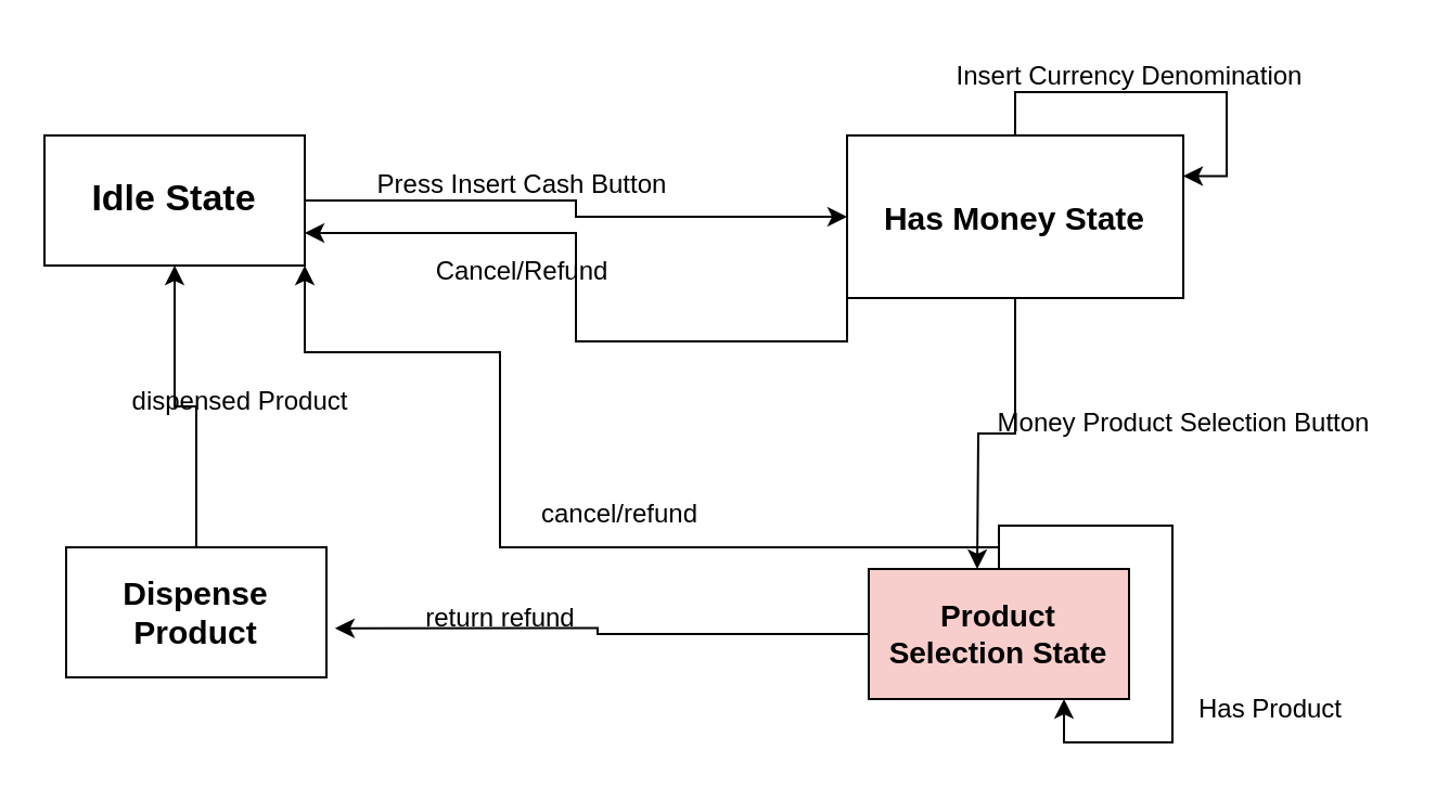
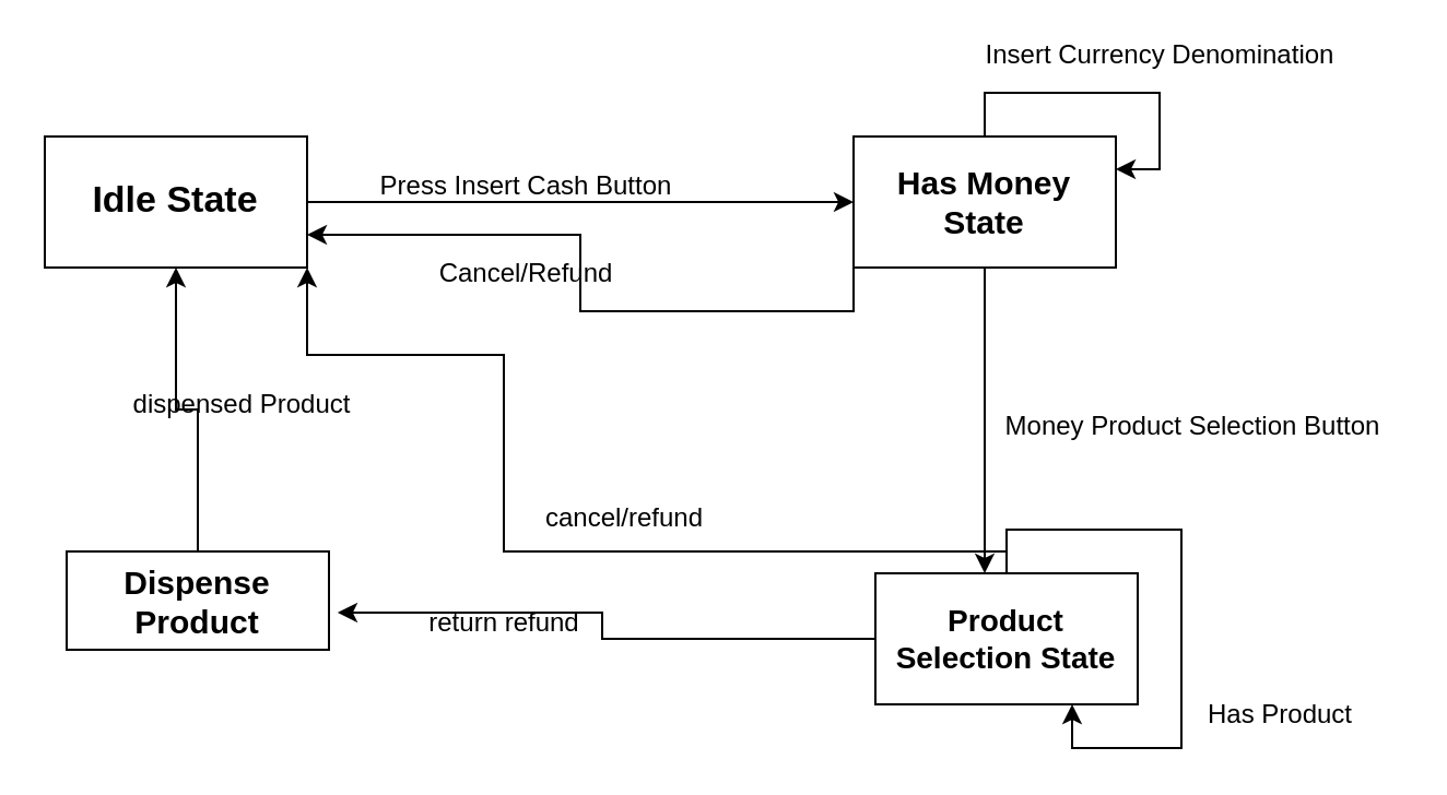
  <mxCell id="0" />
  <mxCell id="1" parent="0" />
  <mxCell id="2" style="edgeStyle=orthogonalEdgeStyle;rounded=0;orthogonalLoop=1;jettySize=auto;html=1;" edge="1" parent="1" source="3" target="5"><mxGeometry relative="1" as="geometry" /></mxCell>
  <mxCell id="3" value="&lt;b&gt;&lt;font style=&quot;font-size: 17px;&quot;&gt;Idle State&lt;/font&gt;&lt;/b&gt;" style="whiteSpace=wrap;html=1;" vertex="1" parent="1"><mxGeometry x="20" y="62" width="120" height="60" as="geometry" /></mxCell>
  <mxCell id="4" style="edgeStyle=orthogonalEdgeStyle;rounded=0;orthogonalLoop=1;jettySize=auto;html=1;exitX=0;exitY=1;exitDx=0;exitDy=0;entryX=1;entryY=0.75;entryDx=0;entryDy=0;" edge="1" parent="1" source="5" target="3"><mxGeometry relative="1" as="geometry" /></mxCell>
- <mxCell id="5" value="&lt;b&gt;&lt;font style=&quot;font-size: 15px;&quot;&gt;Has Money State&lt;/font&gt;&lt;/b&gt;" style="whiteSpace=wrap;html=1;" vertex="1" parent="1"><mxGeometry x="390" y="62" width="155" height="75" as="geometry" /></mxCell>
+ <mxCell id="5" value="&lt;b&gt;&lt;font style=&quot;font-size: 15px;&quot;&gt;Has Money State&lt;/font&gt;&lt;/b&gt;" style="whiteSpace=wrap;html=1;" vertex="1" parent="1"><mxGeometry x="390" y="62" width="120" height="60" as="geometry" /></mxCell>
  <mxCell id="6" value="Press Insert Cash Button" style="text;html=1;align=center;verticalAlign=middle;resizable=0;points=[];autosize=1;strokeColor=none;fillColor=none;" vertex="1" parent="1"><mxGeometry x="160" y="70" width="160" height="30" as="geometry" /></mxCell>
  <mxCell id="7" style="edgeStyle=orthogonalEdgeStyle;rounded=0;orthogonalLoop=1;jettySize=auto;html=1;entryX=1;entryY=1;entryDx=0;entryDy=0;" edge="1" parent="1" source="8" target="3"><mxGeometry relative="1" as="geometry"><Array as="points"><mxPoint x="460" y="252" /><mxPoint x="230" y="252" /><mxPoint x="230" y="162" /><mxPoint x="140" y="162" /></Array></mxGeometry></mxCell>
- <mxCell id="8" value="&lt;b&gt;&lt;font style=&quot;font-size: 14px;&quot;&gt;Product Selection State&lt;/font&gt;&lt;/b&gt;" style="whiteSpace=wrap;html=1;fillColor=#f8cecc;" vertex="1" parent="1"><mxGeometry x="400" y="262" width="120" height="60" as="geometry" /></mxCell>
+ <mxCell id="8" value="&lt;b&gt;&lt;font style=&quot;font-size: 14px;&quot;&gt;Product Selection State&lt;/font&gt;&lt;/b&gt;" style="whiteSpace=wrap;html=1;" vertex="1" parent="1"><mxGeometry x="400" y="262" width="120" height="60" as="geometry" /></mxCell>
  <mxCell id="9" style="edgeStyle=orthogonalEdgeStyle;rounded=0;orthogonalLoop=1;jettySize=auto;html=1;exitX=0.5;exitY=1;exitDx=0;exitDy=0;" edge="1" parent="1" source="5"><mxGeometry relative="1" as="geometry"><mxPoint x="450" y="262" as="targetPoint" /></mxGeometry></mxCell>
  <mxCell id="10" value="Money Product Selection Button&lt;div&gt;&lt;br&gt;&lt;/div&gt;" style="text;html=1;align=center;verticalAlign=middle;resizable=0;points=[];autosize=1;strokeColor=none;fillColor=none;" vertex="1" parent="1"><mxGeometry x="450" y="182" width="190" height="40" as="geometry" /></mxCell>
  <mxCell id="11" value="Cancel/Refund" style="text;html=1;align=center;verticalAlign=middle;resizable=0;points=[];autosize=1;strokeColor=none;fillColor=none;" vertex="1" parent="1"><mxGeometry x="190" y="110" width="100" height="30" as="geometry" /></mxCell>
  <mxCell id="12" style="edgeStyle=orthogonalEdgeStyle;rounded=0;orthogonalLoop=1;jettySize=auto;html=1;entryX=1;entryY=0.25;entryDx=0;entryDy=0;" edge="1" parent="1" source="5" target="5"><mxGeometry relative="1" as="geometry" /></mxCell>
- <mxCell id="13" value="Insert Currency Denomination" style="text;html=1;align=center;verticalAlign=middle;resizable=0;points=[];autosize=1;strokeColor=none;fillColor=none;" vertex="1" parent="1"><mxGeometry x="430" y="20" width="180" height="30" as="geometry" /></mxCell>
+ <mxCell id="13" value="Insert Currency Denomination" style="text;html=1;align=center;verticalAlign=middle;resizable=0;points=[];autosize=1;strokeColor=none;fillColor=none;" vertex="1" parent="1"><mxGeometry x="440" y="10" width="180" height="30" as="geometry" /></mxCell>
  <mxCell id="14" style="edgeStyle=orthogonalEdgeStyle;rounded=0;orthogonalLoop=1;jettySize=auto;html=1;entryX=0.5;entryY=1;entryDx=0;entryDy=0;" edge="1" parent="1" source="15" target="3"><mxGeometry relative="1" as="geometry" /></mxCell>
- <mxCell id="15" value="&lt;b&gt;&lt;font style=&quot;font-size: 15px;&quot;&gt;Dispense Product&lt;/font&gt;&lt;/b&gt;" style="whiteSpace=wrap;html=1;" vertex="1" parent="1"><mxGeometry x="30" y="252" width="120" height="60" as="geometry" /></mxCell>
+ <mxCell id="15" value="&lt;b&gt;&lt;font style=&quot;font-size: 15px;&quot;&gt;Dispense Product&lt;/font&gt;&lt;/b&gt;" style="whiteSpace=wrap;html=1;" vertex="1" parent="1"><mxGeometry x="30" y="252" width="120" height="45" as="geometry" /></mxCell>
  <mxCell id="16" style="edgeStyle=orthogonalEdgeStyle;rounded=0;orthogonalLoop=1;jettySize=auto;html=1;entryX=1.033;entryY=0.622;entryDx=0;entryDy=0;entryPerimeter=0;" edge="1" parent="1" source="8" target="15"><mxGeometry relative="1" as="geometry" /></mxCell>
  <mxCell id="17" value="return refund" style="text;html=1;align=center;verticalAlign=middle;resizable=0;points=[];autosize=1;strokeColor=none;fillColor=none;" vertex="1" parent="1"><mxGeometry x="180" y="270" width="100" height="30" as="geometry" /></mxCell>
  <mxCell id="18" value="dispensed Product" style="text;html=1;align=center;verticalAlign=middle;resizable=0;points=[];autosize=1;strokeColor=none;fillColor=none;" vertex="1" parent="1"><mxGeometry x="50" y="170" width="120" height="30" as="geometry" /></mxCell>
  <mxCell id="19" value="cancel/refund" style="text;html=1;align=center;verticalAlign=middle;resizable=0;points=[];autosize=1;strokeColor=none;fillColor=none;" vertex="1" parent="1"><mxGeometry x="235" y="222" width="100" height="30" as="geometry" /></mxCell>
  <mxCell id="20" style="edgeStyle=orthogonalEdgeStyle;rounded=0;orthogonalLoop=1;jettySize=auto;html=1;entryX=0.75;entryY=1;entryDx=0;entryDy=0;" edge="1" parent="1" source="8" target="8"><mxGeometry relative="1" as="geometry" /></mxCell>
  <mxCell id="21" value="Has Product" style="text;html=1;align=center;verticalAlign=middle;resizable=0;points=[];autosize=1;strokeColor=none;fillColor=none;" vertex="1" parent="1"><mxGeometry x="530" y="312" width="110" height="30" as="geometry" /></mxCell>
